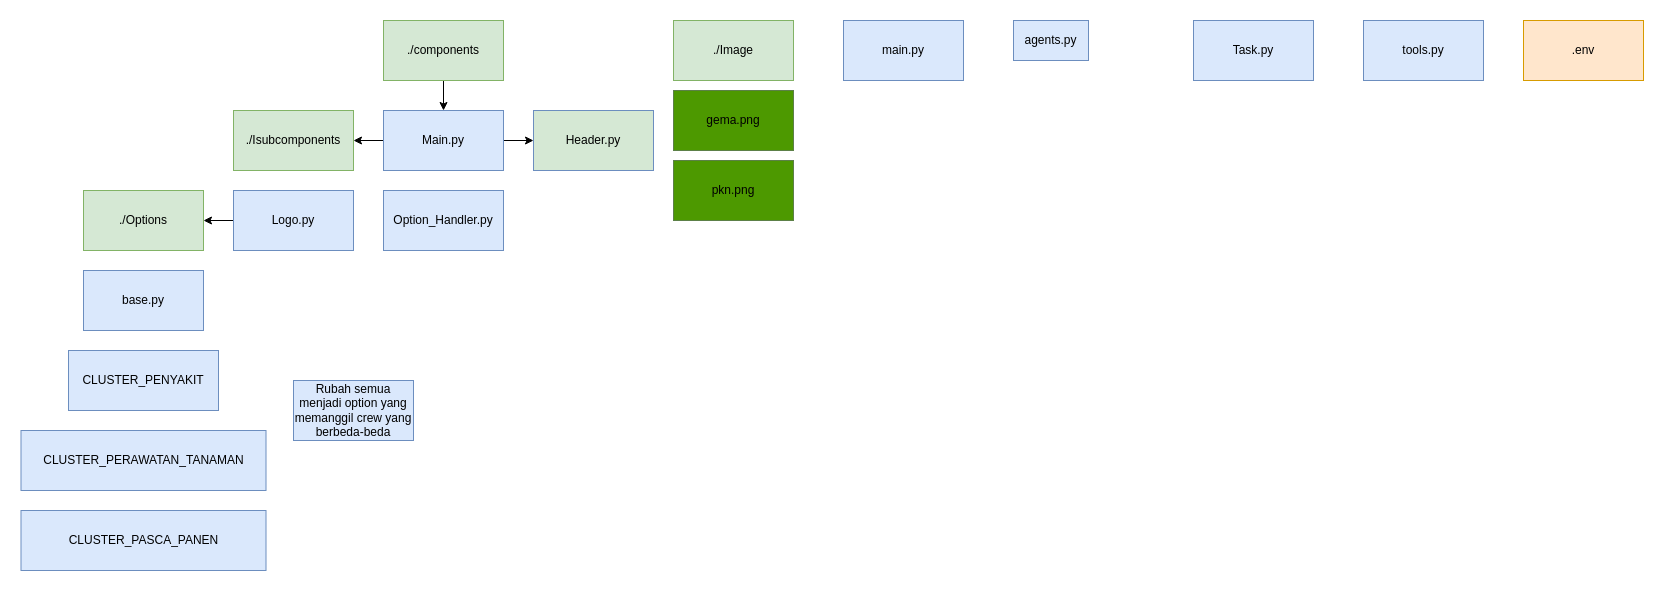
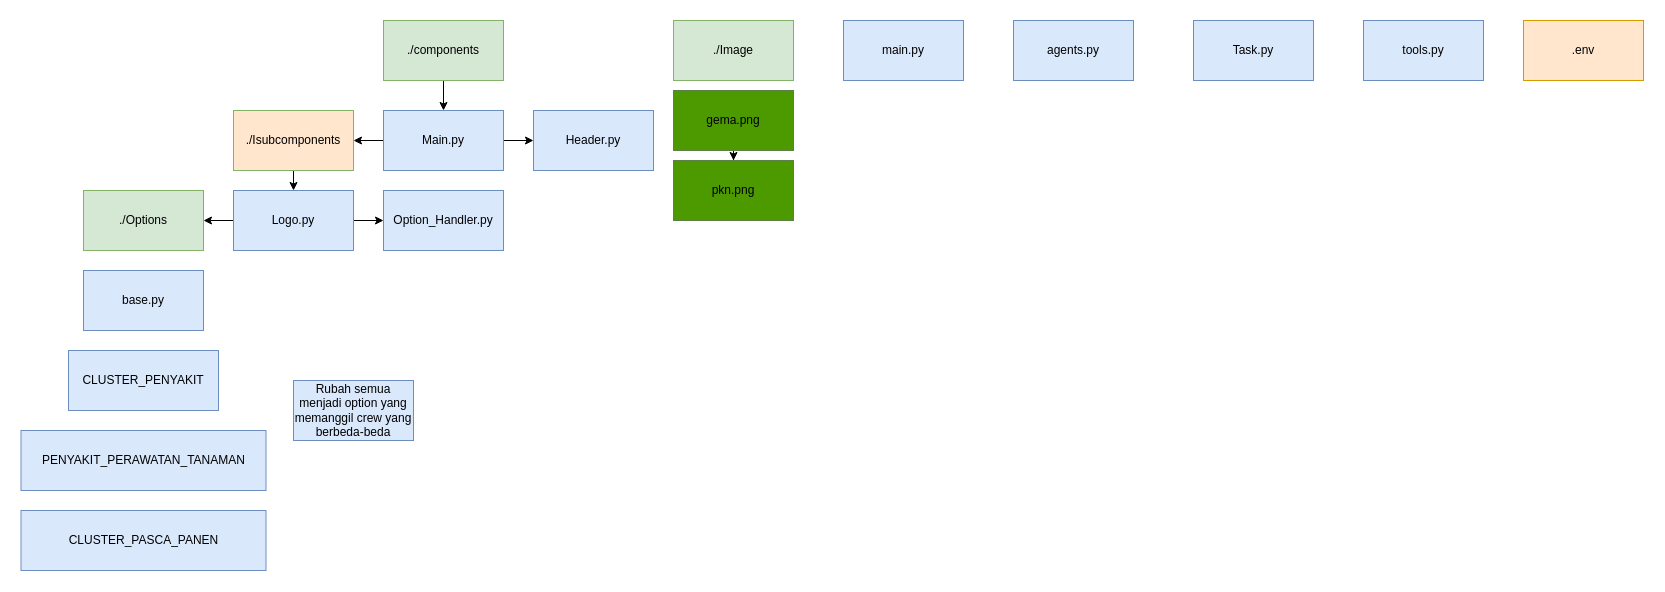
  <mxCell id="0" />
  <mxCell id="1" parent="0" />
- <mxCell id="2" value="agents.py" style="rounded=0;whiteSpace=wrap;html=1;fillColor=#dae8fc;strokeColor=#6c8ebf;" parent="1" vertex="1"><mxGeometry x="1013" y="20" width="75" height="40" as="geometry" /></mxCell>
+ <mxCell id="2" value="agents.py" style="rounded=0;whiteSpace=wrap;html=1;fillColor=#dae8fc;strokeColor=#6c8ebf;" parent="1" vertex="1"><mxGeometry x="1013" y="20" width="120" height="60" as="geometry" /></mxCell>
  <mxCell id="3" value="Task.py" style="rounded=0;whiteSpace=wrap;html=1;fillColor=#dae8fc;strokeColor=#6c8ebf;" parent="1" vertex="1"><mxGeometry x="1193" y="20" width="120" height="60" as="geometry" /></mxCell>
  <mxCell id="4" value="tools.py" style="rounded=0;whiteSpace=wrap;html=1;fillColor=#dae8fc;strokeColor=#6c8ebf;" vertex="1" parent="1"><mxGeometry x="1363" y="20" width="120" height="60" as="geometry" /></mxCell>
  <mxCell id="5" value="main.py" style="rounded=0;whiteSpace=wrap;html=1;fillColor=#dae8fc;strokeColor=#6c8ebf;" vertex="1" parent="1"><mxGeometry x="843" y="20" width="120" height="60" as="geometry" /></mxCell>
  <mxCell id="6" value="./Image" style="rounded=0;whiteSpace=wrap;html=1;fillColor=#d5e8d4;strokeColor=#82b366;" vertex="1" parent="1"><mxGeometry x="673" y="20" width="120" height="60" as="geometry" /></mxCell>
  <mxCell id="7" value=".env" style="rounded=0;whiteSpace=wrap;html=1;fillColor=#ffe6cc;strokeColor=#d79b00;" vertex="1" parent="1"><mxGeometry x="1523" y="20" width="120" height="60" as="geometry" /></mxCell>
+ <mxCell id="8" style="edgeStyle=orthogonalEdgeStyle;rounded=0;orthogonalLoop=1;jettySize=auto;html=1;exitX=0.5;exitY=1;exitDx=0;exitDy=0;" edge="1" parent="1" source="9" target="10"><mxGeometry relative="1" as="geometry" /></mxCell>
  <mxCell id="9" value="gema.png" style="rounded=0;whiteSpace=wrap;html=1;fillColor=#4D9900;strokeColor=#5C8048;" vertex="1" parent="1"><mxGeometry x="673" y="90" width="120" height="60" as="geometry" /></mxCell>
  <mxCell id="10" value="pkn.png" style="rounded=0;whiteSpace=wrap;html=1;fillColor=#4D9900;strokeColor=#5C8048;" vertex="1" parent="1"><mxGeometry x="673" y="160" width="120" height="60" as="geometry" /></mxCell>
  <mxCell id="11" style="edgeStyle=orthogonalEdgeStyle;rounded=0;orthogonalLoop=1;jettySize=auto;html=1;exitX=0.5;exitY=1;exitDx=0;exitDy=0;entryX=0.5;entryY=0;entryDx=0;entryDy=0;" edge="1" parent="1" source="12" target="15"><mxGeometry relative="1" as="geometry" /></mxCell>
  <mxCell id="12" value="./components" style="rounded=0;whiteSpace=wrap;html=1;fillColor=#d5e8d4;strokeColor=#82b366;" vertex="1" parent="1"><mxGeometry x="383" y="20" width="120" height="60" as="geometry" /></mxCell>
  <mxCell id="13" style="edgeStyle=orthogonalEdgeStyle;rounded=0;orthogonalLoop=1;jettySize=auto;html=1;exitX=0;exitY=0.5;exitDx=0;exitDy=0;entryX=1;entryY=0.5;entryDx=0;entryDy=0;" edge="1" parent="1" source="15" target="18"><mxGeometry relative="1" as="geometry" /></mxCell>
  <mxCell id="14" style="edgeStyle=orthogonalEdgeStyle;rounded=0;orthogonalLoop=1;jettySize=auto;html=1;exitX=1;exitY=0.5;exitDx=0;exitDy=0;entryX=0;entryY=0.5;entryDx=0;entryDy=0;" edge="1" parent="1" source="15" target="16"><mxGeometry relative="1" as="geometry" /></mxCell>
  <mxCell id="15" value="Main.py" style="rounded=0;whiteSpace=wrap;html=1;fillColor=#dae8fc;strokeColor=#6c8ebf;" vertex="1" parent="1"><mxGeometry x="383" y="110" width="120" height="60" as="geometry" /></mxCell>
- <mxCell id="16" value="Header.py" style="rounded=0;whiteSpace=wrap;html=1;fillColor=#d5e8d4;strokeColor=#6c8ebf;" vertex="1" parent="1"><mxGeometry x="533" y="110" width="120" height="60" as="geometry" /></mxCell>
- <mxCell id="18" value="./Isubcomponents" style="rounded=0;whiteSpace=wrap;html=1;fillColor=#d5e8d4;strokeColor=#82b366;" vertex="1" parent="1"><mxGeometry x="233" y="110" width="120" height="60" as="geometry" /></mxCell>
+ <mxCell id="16" value="Header.py" style="rounded=0;whiteSpace=wrap;html=1;fillColor=#dae8fc;strokeColor=#6c8ebf;" vertex="1" parent="1"><mxGeometry x="533" y="110" width="120" height="60" as="geometry" /></mxCell>
+ <mxCell id="17" style="edgeStyle=orthogonalEdgeStyle;rounded=0;orthogonalLoop=1;jettySize=auto;html=1;exitX=0.5;exitY=1;exitDx=0;exitDy=0;entryX=0.5;entryY=0;entryDx=0;entryDy=0;" edge="1" parent="1" source="18" target="21"><mxGeometry relative="1" as="geometry" /></mxCell>
+ <mxCell id="18" value="./Isubcomponents" style="rounded=0;whiteSpace=wrap;html=1;fillColor=#ffe6cc;strokeColor=#82b366;" vertex="1" parent="1"><mxGeometry x="233" y="110" width="120" height="60" as="geometry" /></mxCell>
+ <mxCell id="19" style="edgeStyle=orthogonalEdgeStyle;rounded=0;orthogonalLoop=1;jettySize=auto;html=1;exitX=1;exitY=0.5;exitDx=0;exitDy=0;entryX=0;entryY=0.5;entryDx=0;entryDy=0;" edge="1" parent="1" source="21" target="22"><mxGeometry relative="1" as="geometry" /></mxCell>
  <mxCell id="20" style="edgeStyle=orthogonalEdgeStyle;rounded=0;orthogonalLoop=1;jettySize=auto;html=1;exitX=0;exitY=0.5;exitDx=0;exitDy=0;entryX=1;entryY=0.5;entryDx=0;entryDy=0;" edge="1" parent="1" source="21" target="23"><mxGeometry relative="1" as="geometry" /></mxCell>
  <mxCell id="21" value="Logo.py" style="rounded=0;whiteSpace=wrap;html=1;fillColor=#dae8fc;strokeColor=#6c8ebf;" vertex="1" parent="1"><mxGeometry x="233" y="190" width="120" height="60" as="geometry" /></mxCell>
  <mxCell id="22" value="Option_Handler.py" style="rounded=0;whiteSpace=wrap;html=1;fillColor=#dae8fc;strokeColor=#6c8ebf;" vertex="1" parent="1"><mxGeometry x="383" y="190" width="120" height="60" as="geometry" /></mxCell>
  <mxCell id="23" value="./Options" style="rounded=0;whiteSpace=wrap;html=1;fillColor=#d5e8d4;strokeColor=#82b366;" vertex="1" parent="1"><mxGeometry x="83" y="190" width="120" height="60" as="geometry" /></mxCell>
  <mxCell id="24" value="base.py" style="rounded=0;whiteSpace=wrap;html=1;fillColor=#dae8fc;strokeColor=#6c8ebf;" vertex="1" parent="1"><mxGeometry x="83" y="270" width="120" height="60" as="geometry" /></mxCell>
  <mxCell id="25" value="CLUSTER_PENYAKIT" style="rounded=0;whiteSpace=wrap;html=1;fillColor=#dae8fc;strokeColor=#6c8ebf;" vertex="1" parent="1"><mxGeometry x="68" y="350" width="150" height="60" as="geometry" /></mxCell>
- <mxCell id="26" value="CLUSTER_PERAWATAN_TANAMAN" style="rounded=0;whiteSpace=wrap;html=1;fillColor=#dae8fc;strokeColor=#6c8ebf;" vertex="1" parent="1"><mxGeometry x="20.5" y="430" width="245" height="60" as="geometry" /></mxCell>
+ <mxCell id="26" value="PENYAKIT_PERAWATAN_TANAMAN" style="rounded=0;whiteSpace=wrap;html=1;fillColor=#dae8fc;strokeColor=#6c8ebf;" vertex="1" parent="1"><mxGeometry x="20.5" y="430" width="245" height="60" as="geometry" /></mxCell>
  <mxCell id="27" value="CLUSTER_PASCA_PANEN" style="rounded=0;whiteSpace=wrap;html=1;fillColor=#dae8fc;strokeColor=#6c8ebf;" vertex="1" parent="1"><mxGeometry x="20.5" y="510" width="245" height="60" as="geometry" /></mxCell>
  <mxCell id="28" value="Rubah semua menjadi option yang memanggil crew yang berbeda-beda" style="rounded=0;whiteSpace=wrap;html=1;fillColor=#dae8fc;strokeColor=#6c8ebf;" vertex="1" parent="1"><mxGeometry x="293" y="380" width="120" height="60" as="geometry" /></mxCell>
